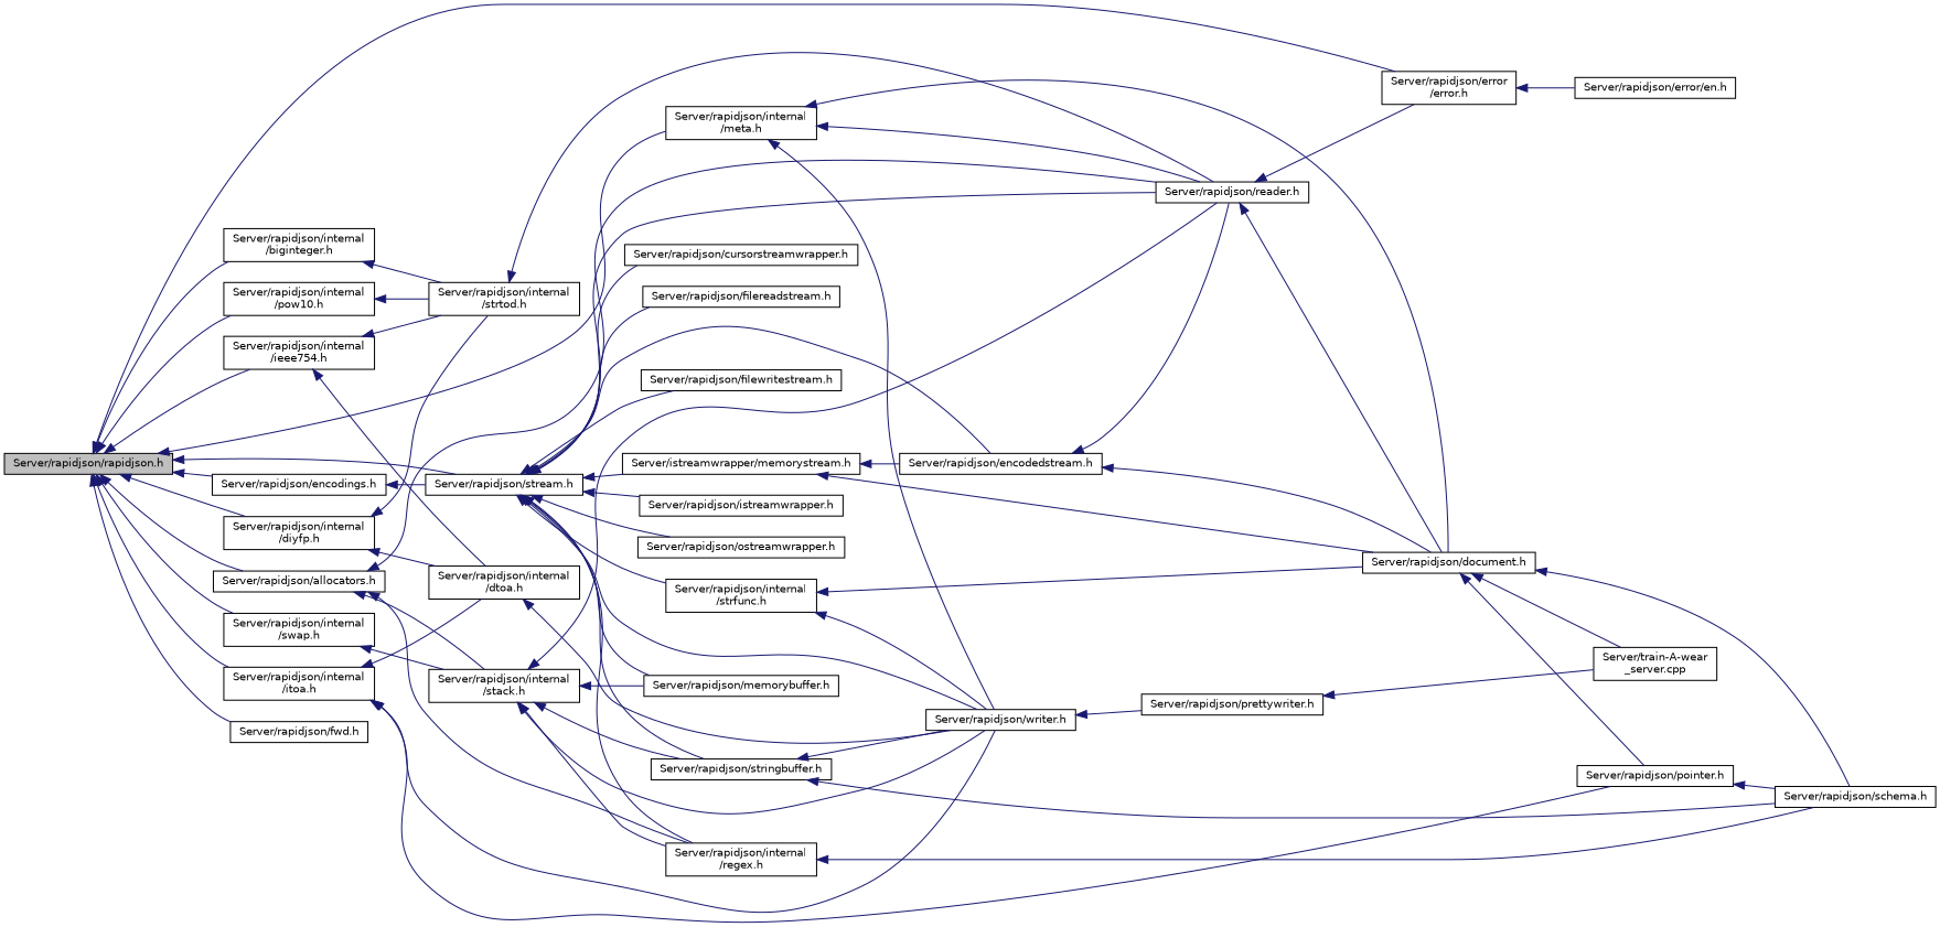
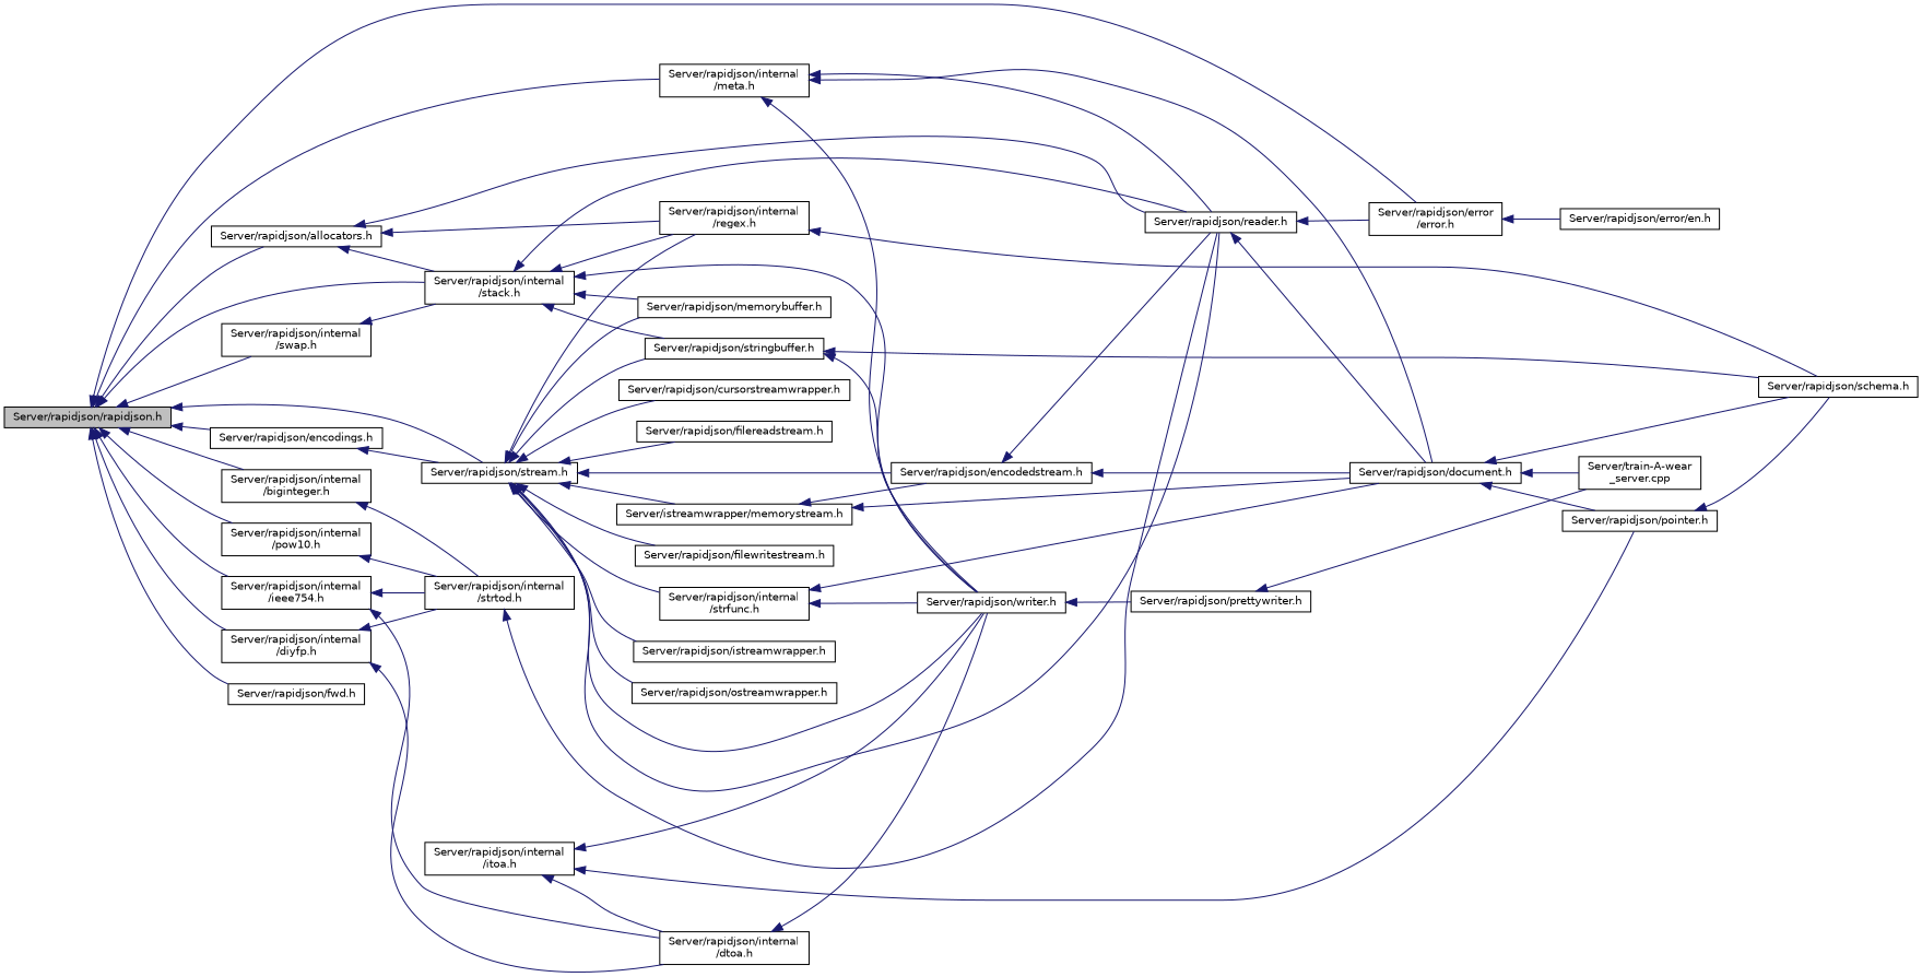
  digraph {
    rankdir=LR
    node [color=black fillcolor=white fontname=Helvetica fontsize=10 shape=record style=filled]
    edge [color=midnightblue dir=back fontname=Helvetica fontsize=10 labelfontname=Helvetica labelfontsize=10 style=solid]
    n1 [fillcolor=grey75 fontcolor=black height=0.2 label="Server/rapidjson/rapidjson.h" width=0.4]
    n2 [height=0.2 label="Server/rapidjson/allocators.h" width=0.4]
    n3 [height=0.2 label="Server/rapidjson/stream.h" width=0.4]
    n4 [height=0.2 label="Server/rapidjson/encodings.h" width=0.4]
    n5 [height=0.2 label="Server/rapidjson/internal\l/meta.h" width=0.4]
    n6 [height=0.2 label="Server/rapidjson/internal\l/swap.h" width=0.4]
    n7 [height=0.2 label="Server/rapidjson/internal\l/ieee754.h" width=0.4]
    n8 [height=0.2 label="Server/rapidjson/internal\l/biginteger.h" width=0.4]
    n9 [height=0.2 label="Server/rapidjson/internal\l/diyfp.h" width=0.4]
    n10 [height=0.2 label="Server/rapidjson/internal\l/pow10.h" width=0.4]
    n11 [height=0.2 label="Server/rapidjson/error\l/error.h" width=0.4]
    n12 [height=0.2 label="Server/rapidjson/fwd.h" width=0.4]
    n13 [height=0.2 label="Server/rapidjson/internal\l/itoa.h" width=0.4]
    n14 [height=0.2 label="Server/rapidjson/reader.h" width=0.4]
    n15 [height=0.2 label="Server/rapidjson/internal\l/stack.h" width=0.4]
    n16 [height=0.2 label="Server/rapidjson/internal\l/regex.h" width=0.4]
    n17 [height=0.2 label="Server/rapidjson/memorybuffer.h" width=0.4]
    n18 [height=0.2 label="Server/rapidjson/writer.h" width=0.4]
    n19 [height=0.2 label="Server/rapidjson/stringbuffer.h" width=0.4]
    n20 [height=0.2 label="Server/rapidjson/cursorstreamwrapper.h" width=0.4]
    n21 [height=0.2 label="Server/rapidjson/encodedstream.h" width=0.4]
    n22 [height=0.2 label="Server/istreamwrapper/memorystream.h" width=0.4]
    n23 [height=0.2 label="Server/rapidjson/internal\l/strfunc.h" width=0.4]
    n24 [height=0.2 label="Server/rapidjson/filereadstream.h" width=0.4]
    n25 [height=0.2 label="Server/rapidjson/filewritestream.h" width=0.4]
    n26 [height=0.2 label="Server/rapidjson/istreamwrapper.h" width=0.4]
    n27 [height=0.2 label="Server/rapidjson/ostreamwrapper.h" width=0.4]
    n28 [height=0.2 label="Server/rapidjson/document.h" width=0.4]
    n29 [height=0.2 label="Server/rapidjson/internal\l/strtod.h" width=0.4]
    n30 [height=0.2 label="Server/rapidjson/internal\l/dtoa.h" width=0.4]
    n31 [height=0.2 label="Server/rapidjson/error/en.h" width=0.4]
    n32 [height=0.2 label="Server/rapidjson/pointer.h" width=0.4]
    n33 [height=0.2 label="Server/rapidjson/schema.h" width=0.4]
    n34 [height=0.2 label="Server/train-A-wear\l_server.cpp" width=0.4]
    n35 [height=0.2 label="Server/rapidjson/prettywriter.h" width=0.4]
    n1 -> n2
    n1 -> n3
    n1 -> n4
    n1 -> n5
    n1 -> n6
    n1 -> n7
    n1 -> n8
    n1 -> n9
    n1 -> n10
    n1 -> n11
    n1 -> n12
-   n1 -> n13
+   n1 -> n15
    n2 -> n14
    n2 -> n15
    n2 -> n16
    n3 -> n14
    n3 -> n16
    n3 -> n17
    n3 -> n18
    n3 -> n19
    n3 -> n20
    n3 -> n21
    n3 -> n22
    n3 -> n23
    n3 -> n24
    n3 -> n25
    n3 -> n26
    n3 -> n27
    n4 -> n3
    n5 -> n14
    n5 -> n18
    n5 -> n28
    n6 -> n15
    n7 -> n29
    n7 -> n30
    n8 -> n29
    n9 -> n29
    n9 -> n30
    n10 -> n29
    n11 -> n31
    n13 -> n18
    n13 -> n30
    n13 -> n32
    n14 -> n11
    n14 -> n28
    n15 -> n14
    n15 -> n16
    n15 -> n17
    n15 -> n18
    n15 -> n19
    n16 -> n33
    n18 -> n35
    n19 -> n18
    n19 -> n33
    n21 -> n14
    n21 -> n28
    n22 -> n21
    n22 -> n28
    n23 -> n18
    n23 -> n28
    n28 -> n32
    n28 -> n33
    n28 -> n34
    n29 -> n14
    n30 -> n18
    n32 -> n33
    n35 -> n34
  }
